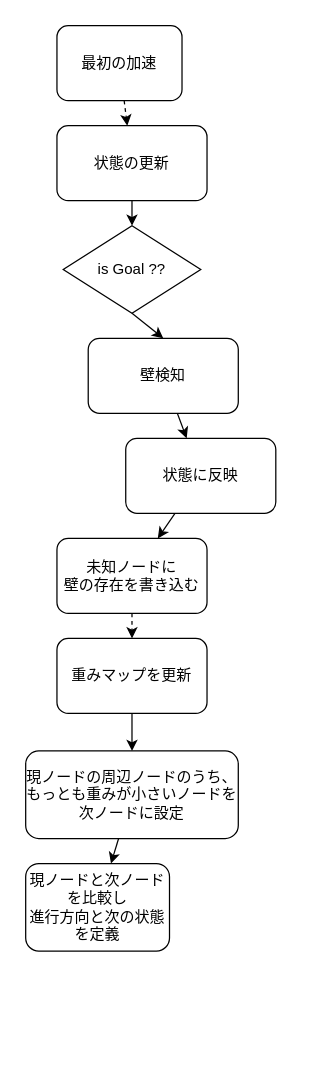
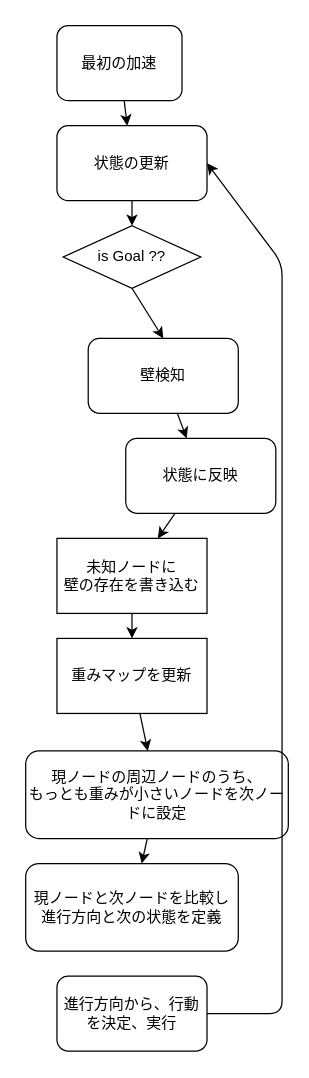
  <mxCell id="0" />
  <mxCell id="1" parent="0" />
- <mxCell id="2" value="" style="edgeStyle=none;html=1;endSize=6;jumpSize=6;arcSize=19;dashed=1;" edge="1" parent="1" source="3" target="5"><mxGeometry relative="1" as="geometry" /></mxCell>
+ <mxCell id="2" value="" style="edgeStyle=none;html=1;endSize=6;jumpSize=6;arcSize=19;" edge="1" parent="1" source="3" target="5"><mxGeometry relative="1" as="geometry" /></mxCell>
  <mxCell id="3" value="最初の加速" style="rounded=1;whiteSpace=wrap;html=1;" vertex="1" parent="1"><mxGeometry x="45" y="20" width="100" height="60" as="geometry" /></mxCell>
  <mxCell id="4" style="edgeStyle=none;jumpSize=6;html=1;exitX=0.5;exitY=1;exitDx=0;exitDy=0;entryX=0.5;entryY=0;entryDx=0;entryDy=0;endSize=6;" edge="1" parent="1" source="5" target="20"><mxGeometry relative="1" as="geometry" /></mxCell>
  <mxCell id="5" value="状態の更新" style="whiteSpace=wrap;html=1;rounded=1;" vertex="1" parent="1"><mxGeometry x="45" y="100" width="120" height="60" as="geometry" /></mxCell>
  <mxCell id="6" value="" style="edgeStyle=none;html=1;" edge="1" parent="1" source="7" target="9"><mxGeometry relative="1" as="geometry" /></mxCell>
  <mxCell id="7" value="壁検知" style="whiteSpace=wrap;html=1;rounded=1;" vertex="1" parent="1"><mxGeometry x="70" y="270" width="120" height="60" as="geometry" /></mxCell>
  <mxCell id="8" value="" style="edgeStyle=none;html=1;" edge="1" parent="1" source="9" target="11"><mxGeometry relative="1" as="geometry" /></mxCell>
  <mxCell id="9" value="状態に反映" style="whiteSpace=wrap;html=1;rounded=1;" vertex="1" parent="1"><mxGeometry x="100" y="350" width="120" height="60" as="geometry" /></mxCell>
- <mxCell id="10" value="" style="edgeStyle=none;html=1;dashed=1;" edge="1" parent="1" source="11" target="13"><mxGeometry relative="1" as="geometry" /></mxCell>
- <mxCell id="11" value="未知ノードに&lt;br&gt;壁の存在を書き込む" style="whiteSpace=wrap;html=1;rounded=1;" vertex="1" parent="1"><mxGeometry x="45" y="430" width="120" height="60" as="geometry" /></mxCell>
+ <mxCell id="10" value="" style="edgeStyle=none;html=1;" edge="1" parent="1" source="11" target="13"><mxGeometry relative="1" as="geometry" /></mxCell>
+ <mxCell id="11" value="未知ノードに&lt;br&gt;壁の存在を書き込む" style="whiteSpace=wrap;html=1;rounded=0;" vertex="1" parent="1"><mxGeometry x="45" y="430" width="120" height="60" as="geometry" /></mxCell>
  <mxCell id="12" value="" style="edgeStyle=none;html=1;" edge="1" parent="1" source="13" target="15"><mxGeometry relative="1" as="geometry" /></mxCell>
- <mxCell id="13" value="重みマップを更新" style="whiteSpace=wrap;html=1;rounded=1;" vertex="1" parent="1"><mxGeometry x="45" y="510" width="120" height="60" as="geometry" /></mxCell>
+ <mxCell id="13" value="重みマップを更新" style="whiteSpace=wrap;html=1;rounded=0;" vertex="1" parent="1"><mxGeometry x="45" y="510" width="120" height="60" as="geometry" /></mxCell>
  <mxCell id="14" value="" style="edgeStyle=none;jumpSize=6;html=1;endSize=6;" edge="1" parent="1" source="15" target="16"><mxGeometry relative="1" as="geometry" /></mxCell>
- <mxCell id="15" value="現ノードの周辺ノードのうち、&lt;br&gt;もっとも重みが小さいノードを次ノードに設定" style="whiteSpace=wrap;html=1;rounded=1;" vertex="1" parent="1"><mxGeometry x="20" y="600" width="170" height="70" as="geometry" /></mxCell>
- <mxCell id="16" value="現ノードと次ノードを比較し&lt;br&gt;進行方向と次の状態を定義" style="whiteSpace=wrap;html=1;rounded=1;" vertex="1" parent="1"><mxGeometry x="20" y="690" width="115" height="70" as="geometry" /></mxCell>
+ <mxCell id="15" value="現ノードの周辺ノードのうち、&lt;br&gt;もっとも重みが小さいノードを次ノードに設定" style="whiteSpace=wrap;html=1;rounded=1;" vertex="1" parent="1"><mxGeometry x="20" y="600" width="210" height="70" as="geometry" /></mxCell>
+ <mxCell id="16" value="現ノードと次ノードを比較し&lt;br&gt;進行方向と次の状態を定義" style="whiteSpace=wrap;html=1;rounded=1;" vertex="1" parent="1"><mxGeometry x="20" y="690" width="170" height="70" as="geometry" /></mxCell>
+ <mxCell id="17" style="edgeStyle=none;jumpSize=6;html=1;exitX=1;exitY=0.5;exitDx=0;exitDy=0;entryX=1;entryY=0.5;entryDx=0;entryDy=0;endSize=6;" edge="1" parent="1" source="18" target="5"><mxGeometry relative="1" as="geometry"><Array as="points"><mxPoint x="225" y="810" /><mxPoint x="225" y="210" /></Array></mxGeometry></mxCell>
+ <mxCell id="18" value="進行方向から、行動を決定、実行" style="whiteSpace=wrap;html=1;rounded=1;" vertex="1" parent="1"><mxGeometry x="45" y="780" width="120" height="60" as="geometry" /></mxCell>
  <mxCell id="19" style="edgeStyle=none;jumpSize=6;html=1;exitX=0.5;exitY=1;exitDx=0;exitDy=0;entryX=0.5;entryY=0;entryDx=0;entryDy=0;endSize=6;" edge="1" parent="1" source="20" target="7"><mxGeometry relative="1" as="geometry" /></mxCell>
- <mxCell id="20" value="is Goal ??" style="rhombus;whiteSpace=wrap;html=1;" vertex="1" parent="1"><mxGeometry x="50" y="180" width="110" height="70" as="geometry" /></mxCell>
+ <mxCell id="20" value="is Goal ??" style="rhombus;whiteSpace=wrap;html=1;" vertex="1" parent="1"><mxGeometry x="50" y="180" width="110" height="50" as="geometry" /></mxCell>
